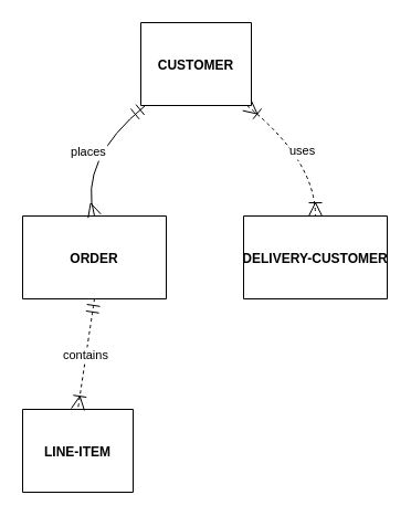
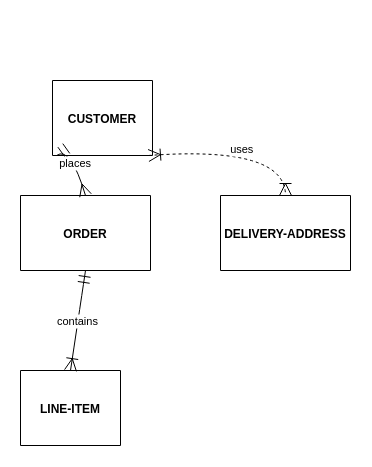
  <mxCell id="0" />
  <mxCell id="1" parent="0" />
- <mxCell id="2" value="CUSTOMER" style="shape=table;startSize=75;container=1;collapsible=0;childLayout=tableLayout;fixedRows=1;rowLines=1;fontStyle=1;align=center;resizeLast=1;" vertex="1" parent="1"><mxGeometry x="127" y="20" width="100" height="75" as="geometry" /></mxCell>
+ <mxCell id="2" value="CUSTOMER" style="shape=table;startSize=75;container=1;collapsible=0;childLayout=tableLayout;fixedRows=1;rowLines=1;fontStyle=1;align=center;resizeLast=1;" vertex="1" parent="1"><mxGeometry x="52" y="80" width="100" height="75" as="geometry" /></mxCell>
  <mxCell id="3" value="ORDER" style="shape=table;startSize=75;container=1;collapsible=0;childLayout=tableLayout;fixedRows=1;rowLines=1;fontStyle=1;align=center;resizeLast=1;" vertex="1" parent="1"><mxGeometry x="20" y="195" width="130" height="75" as="geometry" /></mxCell>
  <mxCell id="4" value="LINE-ITEM" style="shape=table;startSize=75;container=1;collapsible=0;childLayout=tableLayout;fixedRows=1;rowLines=1;fontStyle=1;align=center;resizeLast=1;" vertex="1" parent="1"><mxGeometry x="20" y="370" width="100" height="75" as="geometry" /></mxCell>
- <mxCell id="5" value="DELIVERY-CUSTOMER" style="shape=table;startSize=75;container=1;collapsible=0;childLayout=tableLayout;fixedRows=1;rowLines=1;fontStyle=1;align=center;resizeLast=1;" vertex="1" parent="1"><mxGeometry x="220" y="195" width="130" height="75" as="geometry" /></mxCell>
+ <mxCell id="5" value="DELIVERY-ADDRESS" style="shape=table;startSize=75;container=1;collapsible=0;childLayout=tableLayout;fixedRows=1;rowLines=1;fontStyle=1;align=center;resizeLast=1;" vertex="1" parent="1"><mxGeometry x="220" y="195" width="130" height="75" as="geometry" /></mxCell>
  <mxCell id="6" value="places" style="curved=1;startArrow=ERmandOne;startSize=10;;endArrow=ERmany;endSize=10;;exitX=0.04;exitY=1;entryX=0.5;entryY=0;" edge="1" parent="1" source="2" target="3"><mxGeometry relative="1" as="geometry"><Array as="points"><mxPoint x="70" y="145" /></Array></mxGeometry></mxCell>
- <mxCell id="7" value="contains" style="curved=1;startArrow=ERmandOne;startSize=10;endArrow=ERoneToMany;endSize=10;exitX=0.5;exitY=1;entryX=0.5;entryY=0;dashed=1;" edge="1" parent="1" source="3" target="4"><mxGeometry relative="1" as="geometry"><Array as="points" /></mxGeometry></mxCell>
+ <mxCell id="7" value="contains" style="curved=1;startArrow=ERmandOne;startSize=10;;endArrow=ERoneToMany;endSize=10;;exitX=0.5;exitY=1;entryX=0.5;entryY=0;" edge="1" parent="1" source="3" target="4"><mxGeometry relative="1" as="geometry"><Array as="points" /></mxGeometry></mxCell>
  <mxCell id="8" value="uses" style="curved=1;dashed=1;startArrow=ERoneToMany;startSize=10;;endArrow=ERoneToMany;endSize=10;;exitX=0.96;exitY=1;entryX=0.5;entryY=0;" edge="1" parent="1" source="2" target="5"><mxGeometry relative="1" as="geometry"><Array as="points"><mxPoint x="285" y="145" /></Array></mxGeometry></mxCell>
